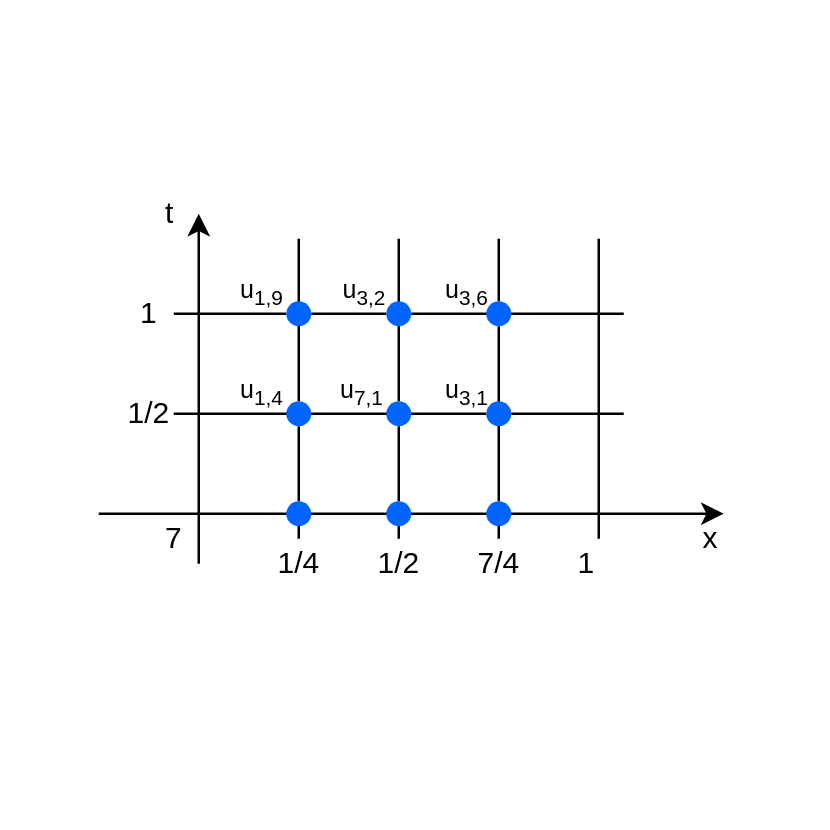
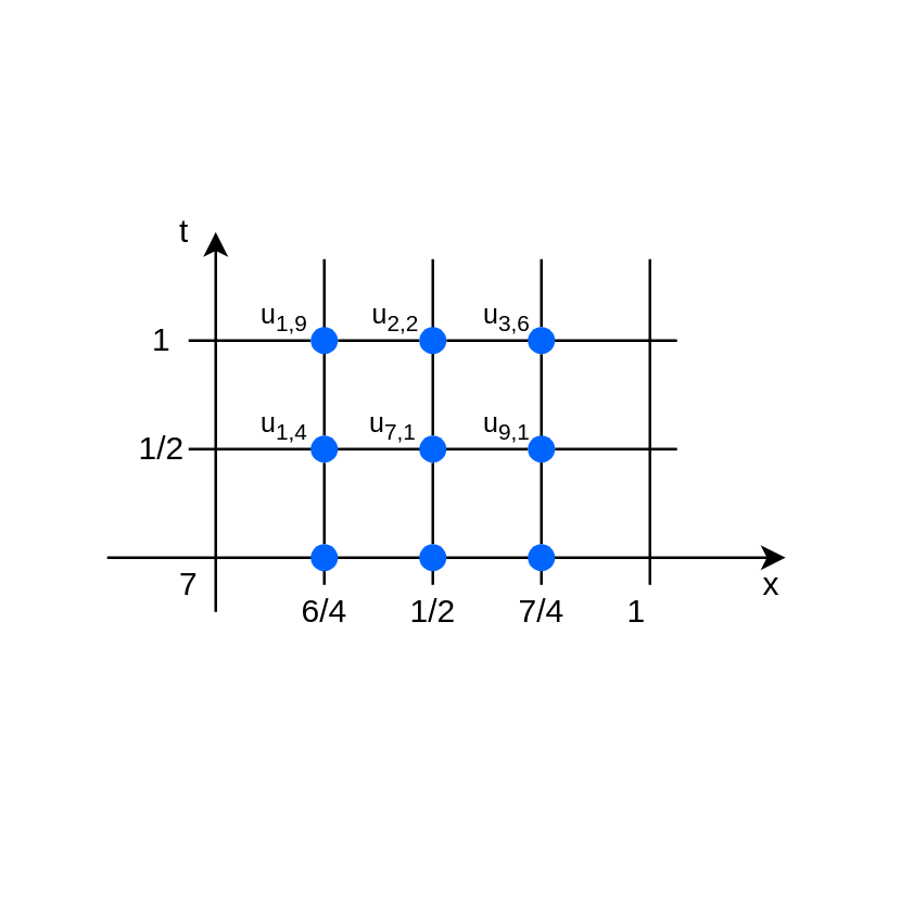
  <mxCell id="0" />
  <mxCell id="1" parent="0" />
  <mxCell id="2" value="" style="endArrow=classic;html=1;" edge="1" parent="1"><mxGeometry width="50" height="50" relative="1" as="geometry"><mxPoint x="39" y="205" as="sourcePoint" /><mxPoint x="289" y="205" as="targetPoint" /></mxGeometry></mxCell>
  <mxCell id="3" value="" style="endArrow=classic;html=1;" edge="1" parent="1"><mxGeometry width="50" height="50" relative="1" as="geometry"><mxPoint x="79" y="225" as="sourcePoint" /><mxPoint x="79" y="85" as="targetPoint" /></mxGeometry></mxCell>
  <mxCell id="4" value="" style="endArrow=none;html=1;" edge="1" parent="1" source="32"><mxGeometry width="50" height="50" relative="1" as="geometry"><mxPoint x="119" y="205" as="sourcePoint" /><mxPoint x="119" y="95" as="targetPoint" /></mxGeometry></mxCell>
  <mxCell id="5" value="" style="endArrow=none;html=1;" edge="1" parent="1"><mxGeometry width="50" height="50" relative="1" as="geometry"><mxPoint x="119" y="215" as="sourcePoint" /><mxPoint x="119" y="205" as="targetPoint" /></mxGeometry></mxCell>
  <mxCell id="6" value="" style="endArrow=none;html=1;" edge="1" parent="1"><mxGeometry width="50" height="50" relative="1" as="geometry"><mxPoint x="159" y="215" as="sourcePoint" /><mxPoint x="159" y="205" as="targetPoint" /></mxGeometry></mxCell>
  <mxCell id="7" value="" style="endArrow=none;html=1;" edge="1" parent="1"><mxGeometry width="50" height="50" relative="1" as="geometry"><mxPoint x="199" y="215" as="sourcePoint" /><mxPoint x="199" y="205" as="targetPoint" /></mxGeometry></mxCell>
  <mxCell id="8" value="" style="endArrow=none;html=1;" edge="1" parent="1"><mxGeometry width="50" height="50" relative="1" as="geometry"><mxPoint x="239" y="215" as="sourcePoint" /><mxPoint x="239" y="205" as="targetPoint" /></mxGeometry></mxCell>
  <mxCell id="9" value="" style="endArrow=none;html=1;" edge="1" parent="1" source="33"><mxGeometry width="50" height="50" relative="1" as="geometry"><mxPoint x="159" y="205" as="sourcePoint" /><mxPoint x="159" y="95" as="targetPoint" /></mxGeometry></mxCell>
  <mxCell id="10" value="" style="endArrow=none;html=1;" edge="1" parent="1" source="37"><mxGeometry width="50" height="50" relative="1" as="geometry"><mxPoint x="199" y="205" as="sourcePoint" /><mxPoint x="199" y="95" as="targetPoint" /></mxGeometry></mxCell>
  <mxCell id="11" value="" style="endArrow=none;html=1;" edge="1" parent="1"><mxGeometry width="50" height="50" relative="1" as="geometry"><mxPoint x="239" y="205" as="sourcePoint" /><mxPoint x="239" y="95" as="targetPoint" /></mxGeometry></mxCell>
  <mxCell id="12" value="" style="endArrow=none;html=1;" edge="1" parent="1" source="34"><mxGeometry width="50" height="50" relative="1" as="geometry"><mxPoint x="69" y="165" as="sourcePoint" /><mxPoint x="249" y="165" as="targetPoint" /></mxGeometry></mxCell>
  <mxCell id="13" value="" style="endArrow=none;html=1;" edge="1" parent="1" source="36"><mxGeometry width="50" height="50" relative="1" as="geometry"><mxPoint x="69" y="125" as="sourcePoint" /><mxPoint x="249" y="125" as="targetPoint" /></mxGeometry></mxCell>
- <mxCell id="14" value="1/4" style="text;html=1;resizable=0;points=[];autosize=1;align=left;verticalAlign=top;spacingTop=-4;" vertex="1" parent="1"><mxGeometry x="109" y="215" width="30" height="20" as="geometry" /></mxCell>
+ <mxCell id="14" value="6/4" style="text;html=1;resizable=0;points=[];autosize=1;align=left;verticalAlign=top;spacingTop=-4;" vertex="1" parent="1"><mxGeometry x="109" y="215" width="30" height="20" as="geometry" /></mxCell>
  <mxCell id="15" value="1/2" style="text;html=1;resizable=0;points=[];autosize=1;align=left;verticalAlign=top;spacingTop=-4;" vertex="1" parent="1"><mxGeometry x="149" y="215" width="30" height="20" as="geometry" /></mxCell>
  <mxCell id="16" value="7/4" style="text;html=1;resizable=0;points=[];autosize=1;align=left;verticalAlign=top;spacingTop=-4;" vertex="1" parent="1"><mxGeometry x="189" y="215" width="30" height="20" as="geometry" /></mxCell>
  <mxCell id="17" value="1" style="text;html=1;resizable=0;points=[];autosize=1;align=left;verticalAlign=top;spacingTop=-4;" vertex="1" parent="1"><mxGeometry x="229" y="215" width="20" height="20" as="geometry" /></mxCell>
  <mxCell id="18" value="7" style="text;html=1;resizable=0;points=[];autosize=1;align=left;verticalAlign=top;spacingTop=-4;" vertex="1" parent="1"><mxGeometry x="64" y="205" width="20" height="20" as="geometry" /></mxCell>
  <mxCell id="19" value="1/2&lt;br&gt;" style="text;html=1;resizable=0;points=[];autosize=1;align=left;verticalAlign=top;spacingTop=-4;" vertex="1" parent="1"><mxGeometry x="49" y="155" width="30" height="20" as="geometry" /></mxCell>
  <mxCell id="20" value="1" style="text;html=1;resizable=0;points=[];autosize=1;align=left;verticalAlign=top;spacingTop=-4;" vertex="1" parent="1"><mxGeometry x="54" y="115" width="20" height="20" as="geometry" /></mxCell>
  <mxCell id="21" value="x" style="text;html=1;resizable=0;points=[];autosize=1;align=left;verticalAlign=top;spacingTop=-4;" vertex="1" parent="1"><mxGeometry x="279" y="205" width="20" height="20" as="geometry" /></mxCell>
  <mxCell id="22" value="t" style="text;html=1;resizable=0;points=[];autosize=1;align=left;verticalAlign=top;spacingTop=-4;" vertex="1" parent="1"><mxGeometry x="64" y="75" width="20" height="20" as="geometry" /></mxCell>
  <mxCell id="23" value="" style="endArrow=none;html=1;" edge="1" parent="1" source="38" target="32"><mxGeometry width="50" height="50" relative="1" as="geometry"><mxPoint x="119" y="205" as="sourcePoint" /><mxPoint x="119" y="85" as="targetPoint" /></mxGeometry></mxCell>
  <mxCell id="24" value="" style="endArrow=none;html=1;" edge="1" parent="1" source="39" target="33"><mxGeometry width="50" height="50" relative="1" as="geometry"><mxPoint x="159" y="205" as="sourcePoint" /><mxPoint x="159" y="85" as="targetPoint" /></mxGeometry></mxCell>
  <mxCell id="25" value="" style="endArrow=none;html=1;" edge="1" parent="1" target="34"><mxGeometry width="50" height="50" relative="1" as="geometry"><mxPoint x="69" y="165" as="sourcePoint" /><mxPoint x="249" y="165" as="targetPoint" /></mxGeometry></mxCell>
  <mxCell id="26" value="" style="endArrow=none;html=1;" edge="1" parent="1" target="35"><mxGeometry width="50" height="50" relative="1" as="geometry"><mxPoint x="69" y="125" as="sourcePoint" /><mxPoint x="249" y="125" as="targetPoint" /></mxGeometry></mxCell>
  <mxCell id="27" value="" style="endArrow=none;html=1;" edge="1" parent="1" source="35" target="36"><mxGeometry width="50" height="50" relative="1" as="geometry"><mxPoint x="124" y="125" as="sourcePoint" /><mxPoint x="249" y="125" as="targetPoint" /></mxGeometry></mxCell>
  <mxCell id="28" value="" style="endArrow=none;html=1;" edge="1" parent="1" source="40" target="37"><mxGeometry width="50" height="50" relative="1" as="geometry"><mxPoint x="199" y="205" as="sourcePoint" /><mxPoint x="199" y="85" as="targetPoint" /></mxGeometry></mxCell>
  <mxCell id="29" value="" style="endArrow=none;html=1;" edge="1" parent="1" target="38"><mxGeometry width="50" height="50" relative="1" as="geometry"><mxPoint x="119" y="205" as="sourcePoint" /><mxPoint x="119" y="170" as="targetPoint" /></mxGeometry></mxCell>
  <mxCell id="30" value="" style="endArrow=none;html=1;" edge="1" parent="1" target="39"><mxGeometry width="50" height="50" relative="1" as="geometry"><mxPoint x="159" y="205" as="sourcePoint" /><mxPoint x="159" y="170" as="targetPoint" /></mxGeometry></mxCell>
  <mxCell id="31" value="" style="endArrow=none;html=1;" edge="1" parent="1" target="40"><mxGeometry width="50" height="50" relative="1" as="geometry"><mxPoint x="199" y="205" as="sourcePoint" /><mxPoint x="199" y="130" as="targetPoint" /></mxGeometry></mxCell>
  <mxCell id="32" value="" style="shape=ellipse;fillColor=#0065FF;strokeColor=none;html=1" vertex="1" parent="1"><mxGeometry x="114" y="160" width="10" height="10" as="geometry" /></mxCell>
  <mxCell id="33" value="" style="shape=ellipse;fillColor=#0065FF;strokeColor=none;html=1" vertex="1" parent="1"><mxGeometry x="154" y="160" width="10" height="10" as="geometry" /></mxCell>
  <mxCell id="34" value="" style="shape=ellipse;fillColor=#0065FF;strokeColor=none;html=1" vertex="1" parent="1"><mxGeometry x="194" y="160" width="10" height="10" as="geometry" /></mxCell>
  <mxCell id="35" value="" style="shape=ellipse;fillColor=#0065FF;strokeColor=none;html=1" vertex="1" parent="1"><mxGeometry x="114" y="120" width="10" height="10" as="geometry" /></mxCell>
  <mxCell id="36" value="" style="shape=ellipse;fillColor=#0065FF;strokeColor=none;html=1" vertex="1" parent="1"><mxGeometry x="154" y="120" width="10" height="10" as="geometry" /></mxCell>
  <mxCell id="37" value="" style="shape=ellipse;fillColor=#0065FF;strokeColor=none;html=1" vertex="1" parent="1"><mxGeometry x="194" y="120" width="10" height="10" as="geometry" /></mxCell>
  <mxCell id="38" value="" style="shape=ellipse;fillColor=#0065FF;strokeColor=none;html=1" vertex="1" parent="1"><mxGeometry x="114" y="200" width="10" height="10" as="geometry" /></mxCell>
  <mxCell id="39" value="" style="shape=ellipse;fillColor=#0065FF;strokeColor=none;html=1" vertex="1" parent="1"><mxGeometry x="154" y="200" width="10" height="10" as="geometry" /></mxCell>
  <mxCell id="40" value="" style="shape=ellipse;fillColor=#0065FF;strokeColor=none;html=1" vertex="1" parent="1"><mxGeometry x="194" y="200" width="10" height="10" as="geometry" /></mxCell>
  <mxCell id="41" value="&lt;font style=&quot;font-size: 10px&quot;&gt;u&lt;sub&gt;1,9&lt;/sub&gt;&lt;/font&gt;" style="text;html=1;resizable=0;points=[];autosize=1;align=left;verticalAlign=top;spacingTop=-4;" vertex="1" parent="1"><mxGeometry x="94" y="105" width="30" height="20" as="geometry" /></mxCell>
  <mxCell id="42" value="&lt;font style=&quot;font-size: 10px&quot;&gt;u&lt;sub&gt;1,4&lt;/sub&gt;&lt;/font&gt;" style="text;html=1;resizable=0;points=[];autosize=1;align=left;verticalAlign=top;spacingTop=-4;" vertex="1" parent="1"><mxGeometry x="94" y="145" width="30" height="20" as="geometry" /></mxCell>
- <mxCell id="43" value="&lt;font style=&quot;font-size: 10px&quot;&gt;u&lt;sub&gt;3,2&lt;/sub&gt;&lt;/font&gt;" style="text;html=1;resizable=0;points=[];autosize=1;align=left;verticalAlign=top;spacingTop=-4;" vertex="1" parent="1"><mxGeometry x="135" y="105" width="30" height="20" as="geometry" /></mxCell>
+ <mxCell id="43" value="&lt;font style=&quot;font-size: 10px&quot;&gt;u&lt;sub&gt;2,2&lt;/sub&gt;&lt;/font&gt;" style="text;html=1;resizable=0;points=[];autosize=1;align=left;verticalAlign=top;spacingTop=-4;" vertex="1" parent="1"><mxGeometry x="135" y="105" width="30" height="20" as="geometry" /></mxCell>
  <mxCell id="44" value="&lt;font style=&quot;font-size: 10px&quot;&gt;u&lt;sub&gt;7,1&lt;/sub&gt;&lt;/font&gt;" style="text;html=1;resizable=0;points=[];autosize=1;align=left;verticalAlign=top;spacingTop=-4;" vertex="1" parent="1"><mxGeometry x="134" y="145" width="30" height="20" as="geometry" /></mxCell>
  <mxCell id="45" value="&lt;font style=&quot;font-size: 10px&quot;&gt;u&lt;sub&gt;3,6&lt;/sub&gt;&lt;/font&gt;" style="text;html=1;resizable=0;points=[];autosize=1;align=left;verticalAlign=top;spacingTop=-4;" vertex="1" parent="1"><mxGeometry x="175.5" y="105" width="30" height="20" as="geometry" /></mxCell>
- <mxCell id="46" value="&lt;font style=&quot;font-size: 10px&quot;&gt;u&lt;sub&gt;3,1&lt;/sub&gt;&lt;/font&gt;" style="text;html=1;resizable=0;points=[];autosize=1;align=left;verticalAlign=top;spacingTop=-4;" vertex="1" parent="1"><mxGeometry x="175.5" y="145" width="30" height="20" as="geometry" /></mxCell>
+ <mxCell id="46" value="&lt;font style=&quot;font-size: 10px&quot;&gt;u&lt;sub&gt;9,1&lt;/sub&gt;&lt;/font&gt;" style="text;html=1;resizable=0;points=[];autosize=1;align=left;verticalAlign=top;spacingTop=-4;" vertex="1" parent="1"><mxGeometry x="175.5" y="145" width="30" height="20" as="geometry" /></mxCell>
  <mxCell id="47" value="" style="whiteSpace=wrap;html=1;aspect=fixed;fillColor=none;strokeColor=#FFFFFF;" vertex="1" parent="1"><mxGeometry x="20" y="20" width="290" height="290" as="geometry" /></mxCell>
